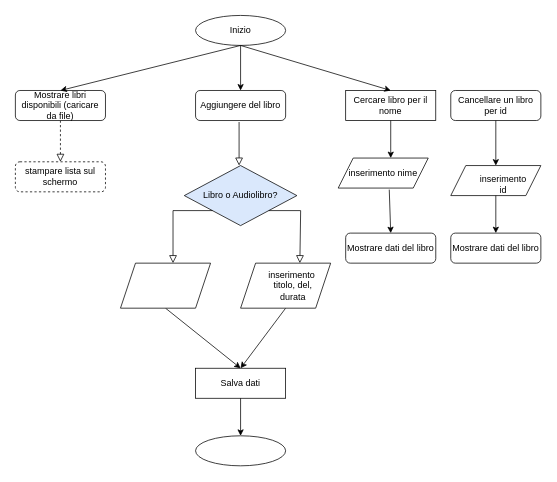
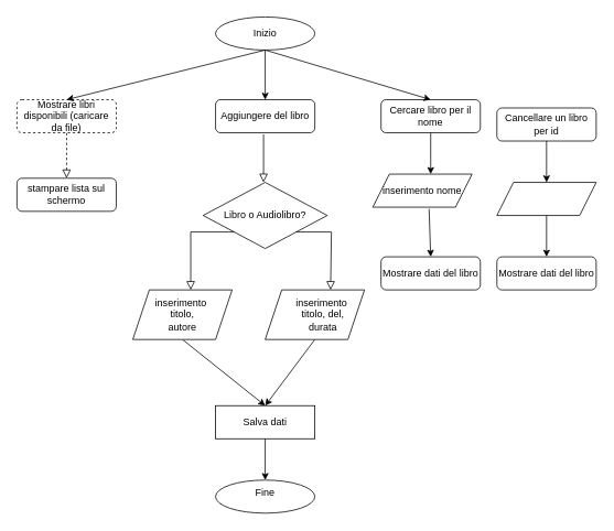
  <mxCell id="0" />
  <mxCell id="1" parent="0" />
  <mxCell id="2" value="" style="rounded=0;html=1;jettySize=auto;orthogonalLoop=1;fontSize=11;endArrow=block;endFill=0;endSize=8;strokeWidth=1;shadow=0;labelBackgroundColor=none;edgeStyle=orthogonalEdgeStyle;entryX=0.5;entryY=0;entryDx=0;entryDy=0;dashed=1;" parent="1" source="3" target="4" edge="1"><mxGeometry relative="1" as="geometry"><mxPoint x="150" y="220" as="targetPoint" /></mxGeometry></mxCell>
- <mxCell id="3" value="Mostrare libri disponibili (caricare da file)" style="rounded=1;whiteSpace=wrap;html=1;fontSize=12;glass=0;strokeWidth=1;shadow=0;" parent="1" vertex="1"><mxGeometry x="20" y="120" width="120" height="40" as="geometry" /></mxCell>
- <mxCell id="4" value="stampare lista sul schermo" style="rounded=1;whiteSpace=wrap;html=1;fontSize=12;glass=0;strokeWidth=1;shadow=0;dashed=1;" parent="1" vertex="1"><mxGeometry x="20" y="215" width="120" height="40" as="geometry" /></mxCell>
+ <mxCell id="3" value="Mostrare libri disponibili (caricare da file)" style="rounded=1;whiteSpace=wrap;html=1;fontSize=12;glass=0;strokeWidth=1;shadow=0;dashed=1;" parent="1" vertex="1"><mxGeometry x="20" y="120" width="120" height="40" as="geometry" /></mxCell>
+ <mxCell id="4" value="stampare lista sul schermo" style="rounded=1;whiteSpace=wrap;html=1;fontSize=12;glass=0;strokeWidth=1;shadow=0;" parent="1" vertex="1"><mxGeometry x="20" y="215" width="120" height="40" as="geometry" /></mxCell>
  <mxCell id="5" value="Aggiungere del libro" style="rounded=1;whiteSpace=wrap;html=1;fontSize=12;glass=0;strokeWidth=1;shadow=0;" vertex="1" parent="1"><mxGeometry x="260" y="120" width="120" height="40" as="geometry" /></mxCell>
  <mxCell id="6" value="" style="rounded=0;html=1;jettySize=auto;orthogonalLoop=1;fontSize=11;endArrow=block;endFill=0;endSize=8;strokeWidth=1;shadow=0;labelBackgroundColor=none;edgeStyle=orthogonalEdgeStyle;" edge="1" parent="1"><mxGeometry relative="1" as="geometry"><mxPoint x="318" y="162" as="sourcePoint" /><mxPoint x="318" y="220" as="targetPoint" /></mxGeometry></mxCell>
- <mxCell id="7" value="Libro o Audiolibro?" style="rhombus;whiteSpace=wrap;html=1;fillColor=#dae8fc;" vertex="1" parent="1"><mxGeometry x="245" y="220" width="150" height="80" as="geometry" /></mxCell>
+ <mxCell id="7" value="Libro o Audiolibro?" style="rhombus;whiteSpace=wrap;html=1;" vertex="1" parent="1"><mxGeometry x="245" y="220" width="150" height="80" as="geometry" /></mxCell>
  <mxCell id="8" value="" style="rounded=0;html=1;jettySize=auto;orthogonalLoop=1;fontSize=11;endArrow=block;endFill=0;endSize=8;strokeWidth=1;shadow=0;labelBackgroundColor=none;edgeStyle=orthogonalEdgeStyle;exitX=0;exitY=1;exitDx=0;exitDy=0;" edge="1" parent="1" source="7"><mxGeometry relative="1" as="geometry"><mxPoint x="240" y="300" as="sourcePoint" /><mxPoint x="230" y="350" as="targetPoint" /><Array as="points"><mxPoint x="230" y="280" /><mxPoint x="230" y="350" /></Array></mxGeometry></mxCell>
  <mxCell id="9" value="" style="rounded=0;html=1;jettySize=auto;orthogonalLoop=1;fontSize=11;endArrow=block;endFill=0;endSize=8;strokeWidth=1;shadow=0;labelBackgroundColor=none;edgeStyle=orthogonalEdgeStyle;exitX=1;exitY=1;exitDx=0;exitDy=0;entryX=0.658;entryY=0;entryDx=0;entryDy=0;entryPerimeter=0;" edge="1" parent="1" source="7" target="27"><mxGeometry relative="1" as="geometry"><mxPoint x="413" y="290" as="sourcePoint" /><mxPoint x="420" y="350" as="targetPoint" /><Array as="points"><mxPoint x="400" y="280" /></Array></mxGeometry></mxCell>
  <mxCell id="10" value="Salva dati" style="whiteSpace=wrap;html=1;fontSize=12;glass=0;strokeWidth=1;shadow=0;rounded=0;" vertex="1" parent="1"><mxGeometry x="260" y="490" width="120" height="40" as="geometry" /></mxCell>
  <mxCell id="11" value="" style="endArrow=classic;html=1;rounded=0;entryX=0.5;entryY=0;entryDx=0;entryDy=0;" edge="1" parent="1" target="10"><mxGeometry width="50" height="50" relative="1" as="geometry"><mxPoint x="220" y="410" as="sourcePoint" /><mxPoint x="180" y="490" as="targetPoint" /></mxGeometry></mxCell>
  <mxCell id="12" value="" style="endArrow=classic;html=1;rounded=0;exitX=0.5;exitY=1;exitDx=0;exitDy=0;entryX=0.5;entryY=0;entryDx=0;entryDy=0;" edge="1" parent="1" source="27" target="10"><mxGeometry width="50" height="50" relative="1" as="geometry"><mxPoint x="420" y="390" as="sourcePoint" /><mxPoint x="320" y="430" as="targetPoint" /></mxGeometry></mxCell>
  <mxCell id="13" value="" style="ellipse;whiteSpace=wrap;html=1;" vertex="1" parent="1"><mxGeometry x="260" y="20" width="120" height="40" as="geometry" /></mxCell>
  <mxCell id="14" value="" style="endArrow=classic;html=1;rounded=0;entryX=0.5;entryY=0;entryDx=0;entryDy=0;exitX=0.5;exitY=1;exitDx=0;exitDy=0;" edge="1" parent="1" source="13" target="3"><mxGeometry width="50" height="50" relative="1" as="geometry"><mxPoint x="320" y="60" as="sourcePoint" /><mxPoint x="370" y="10" as="targetPoint" /></mxGeometry></mxCell>
  <mxCell id="15" value="" style="endArrow=classic;html=1;rounded=0;entryX=0.5;entryY=0;entryDx=0;entryDy=0;exitX=0.5;exitY=1;exitDx=0;exitDy=0;" edge="1" parent="1" source="13" target="5"><mxGeometry width="50" height="50" relative="1" as="geometry"><mxPoint x="320" y="60" as="sourcePoint" /><mxPoint x="370" y="10" as="targetPoint" /></mxGeometry></mxCell>
  <mxCell id="16" value="" style="ellipse;whiteSpace=wrap;html=1;" vertex="1" parent="1"><mxGeometry x="260" y="580" width="120" height="40" as="geometry" /></mxCell>
  <mxCell id="17" value="" style="endArrow=classic;html=1;rounded=0;exitX=0.5;exitY=1;exitDx=0;exitDy=0;entryX=0.5;entryY=0;entryDx=0;entryDy=0;" edge="1" parent="1" source="10" target="16"><mxGeometry width="50" height="50" relative="1" as="geometry"><mxPoint x="320" y="560" as="sourcePoint" /><mxPoint x="370" y="510" as="targetPoint" /></mxGeometry></mxCell>
+ <mxCell id="18" value="Fine" style="text;html=1;align=center;verticalAlign=middle;whiteSpace=wrap;rounded=0;" vertex="1" parent="1"><mxGeometry x="290" y="580" width="60" height="30" as="geometry" /></mxCell>
  <mxCell id="19" value="Inizio" style="text;html=1;align=center;verticalAlign=middle;whiteSpace=wrap;rounded=0;" vertex="1" parent="1"><mxGeometry x="290" y="25" width="60" height="30" as="geometry" /></mxCell>
- <mxCell id="20" value="Cercare libro per il nome" style="whiteSpace=wrap;html=1;fontSize=12;glass=0;strokeWidth=1;shadow=0;rounded=0;" vertex="1" parent="1"><mxGeometry x="460" y="120" width="120" height="40" as="geometry" /></mxCell>
+ <mxCell id="20" value="Cercare libro per il nome" style="rounded=1;whiteSpace=wrap;html=1;fontSize=12;glass=0;strokeWidth=1;shadow=0;" vertex="1" parent="1"><mxGeometry x="460" y="120" width="120" height="40" as="geometry" /></mxCell>
  <mxCell id="21" value="" style="endArrow=classic;html=1;rounded=0;entryX=0.5;entryY=0;entryDx=0;entryDy=0;" edge="1" parent="1" target="20"><mxGeometry width="50" height="50" relative="1" as="geometry"><mxPoint x="320" y="60" as="sourcePoint" /><mxPoint x="370" y="210" as="targetPoint" /></mxGeometry></mxCell>
  <mxCell id="22" value="" style="shape=parallelogram;perimeter=parallelogramPerimeter;whiteSpace=wrap;html=1;fixedSize=1;" vertex="1" parent="1"><mxGeometry x="600" y="220" width="120" height="40" as="geometry" /></mxCell>
- <mxCell id="23" value="inserimento id" style="text;html=1;align=center;verticalAlign=middle;whiteSpace=wrap;rounded=0;" vertex="1" parent="1"><mxGeometry x="640" y="230" width="60" height="30" as="geometry" /></mxCell>
  <mxCell id="24" value="Mostrare dati del libro" style="rounded=1;whiteSpace=wrap;html=1;fontSize=12;glass=0;strokeWidth=1;shadow=0;" vertex="1" parent="1"><mxGeometry x="600" y="310" width="120" height="40" as="geometry" /></mxCell>
  <mxCell id="25" value="" style="endArrow=classic;html=1;rounded=0;exitX=0.5;exitY=1;exitDx=0;exitDy=0;entryX=0.5;entryY=0;entryDx=0;entryDy=0;" edge="1" parent="1" source="22" target="24"><mxGeometry width="50" height="50" relative="1" as="geometry"><mxPoint x="320" y="260" as="sourcePoint" /><mxPoint x="370" y="210" as="targetPoint" /></mxGeometry></mxCell>
  <mxCell id="26" value="" style="shape=parallelogram;perimeter=parallelogramPerimeter;whiteSpace=wrap;html=1;fixedSize=1;" vertex="1" parent="1"><mxGeometry x="160" y="350" width="120" height="60" as="geometry" /></mxCell>
  <mxCell id="27" value="" style="shape=parallelogram;perimeter=parallelogramPerimeter;whiteSpace=wrap;html=1;fixedSize=1;" vertex="1" parent="1"><mxGeometry x="320" y="350" width="120" height="60" as="geometry" /></mxCell>
+ <mxCell id="28" value="inserimento&amp;nbsp; titolo, autore" style="text;html=1;align=center;verticalAlign=middle;whiteSpace=wrap;rounded=0;" vertex="1" parent="1"><mxGeometry x="190" y="367.5" width="60" height="25" as="geometry" /></mxCell>
  <mxCell id="29" value="inserimento&amp;nbsp; titolo, del, durata" style="text;html=1;align=center;verticalAlign=middle;whiteSpace=wrap;rounded=0;" vertex="1" parent="1"><mxGeometry x="360" y="367.5" width="60" height="25" as="geometry" /></mxCell>
- <mxCell id="30" value="Cancellare un libro per id" style="rounded=1;whiteSpace=wrap;html=1;fontSize=12;glass=0;strokeWidth=1;shadow=0;" vertex="1" parent="1"><mxGeometry x="600" y="120" width="120" height="40" as="geometry" /></mxCell>
+ <mxCell id="30" value="Cancellare un libro per id" style="rounded=1;whiteSpace=wrap;html=1;fontSize=12;glass=0;strokeWidth=1;shadow=0;" vertex="1" parent="1"><mxGeometry x="600" y="130" width="120" height="40" as="geometry" /></mxCell>
  <mxCell id="31" value="" style="endArrow=classic;html=1;rounded=0;entryX=0.5;entryY=0;entryDx=0;entryDy=0;" edge="1" parent="1" source="30" target="22"><mxGeometry width="50" height="50" relative="1" as="geometry"><mxPoint x="320" y="360" as="sourcePoint" /><mxPoint x="370" y="310" as="targetPoint" /></mxGeometry></mxCell>
  <mxCell id="32" value="" style="endArrow=classic;html=1;rounded=0;exitX=0.5;exitY=1;exitDx=0;exitDy=0;" edge="1" parent="1" source="20"><mxGeometry width="50" height="50" relative="1" as="geometry"><mxPoint x="320" y="360" as="sourcePoint" /><mxPoint x="520" y="210" as="targetPoint" /></mxGeometry></mxCell>
- <mxCell id="33" value="inserimento nime" style="shape=parallelogram;perimeter=parallelogramPerimeter;whiteSpace=wrap;html=1;fixedSize=1;" vertex="1" parent="1"><mxGeometry x="450" y="210" width="120" height="40" as="geometry" /></mxCell>
+ <mxCell id="33" value="inserimento nome" style="shape=parallelogram;perimeter=parallelogramPerimeter;whiteSpace=wrap;html=1;fixedSize=1;" vertex="1" parent="1"><mxGeometry x="450" y="210" width="120" height="40" as="geometry" /></mxCell>
  <mxCell id="34" value="" style="endArrow=classic;html=1;rounded=0;exitX=0.567;exitY=1.05;exitDx=0;exitDy=0;exitPerimeter=0;" edge="1" parent="1" source="33"><mxGeometry width="50" height="50" relative="1" as="geometry"><mxPoint x="320" y="360" as="sourcePoint" /><mxPoint x="520" y="310" as="targetPoint" /></mxGeometry></mxCell>
  <mxCell id="35" value="Mostrare dati del libro" style="rounded=1;whiteSpace=wrap;html=1;fontSize=12;glass=0;strokeWidth=1;shadow=0;" vertex="1" parent="1"><mxGeometry x="460" y="310" width="120" height="40" as="geometry" /></mxCell>
